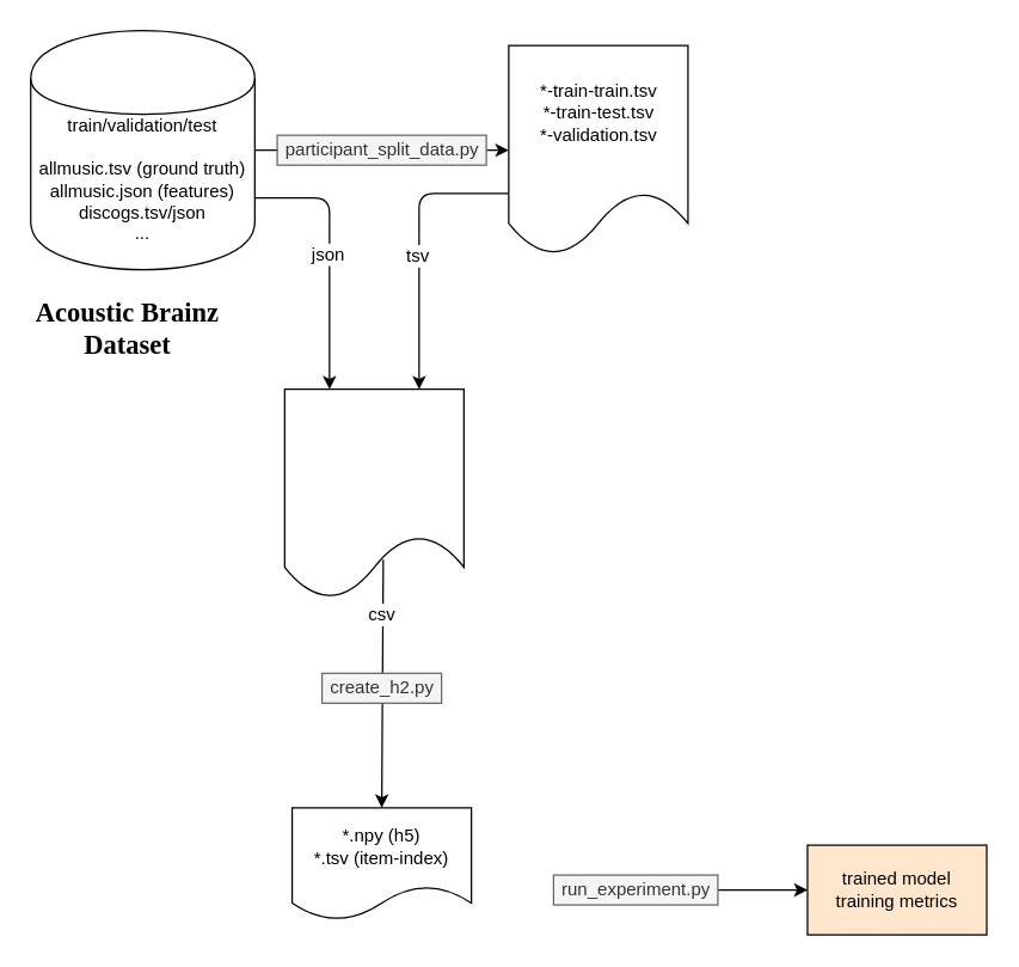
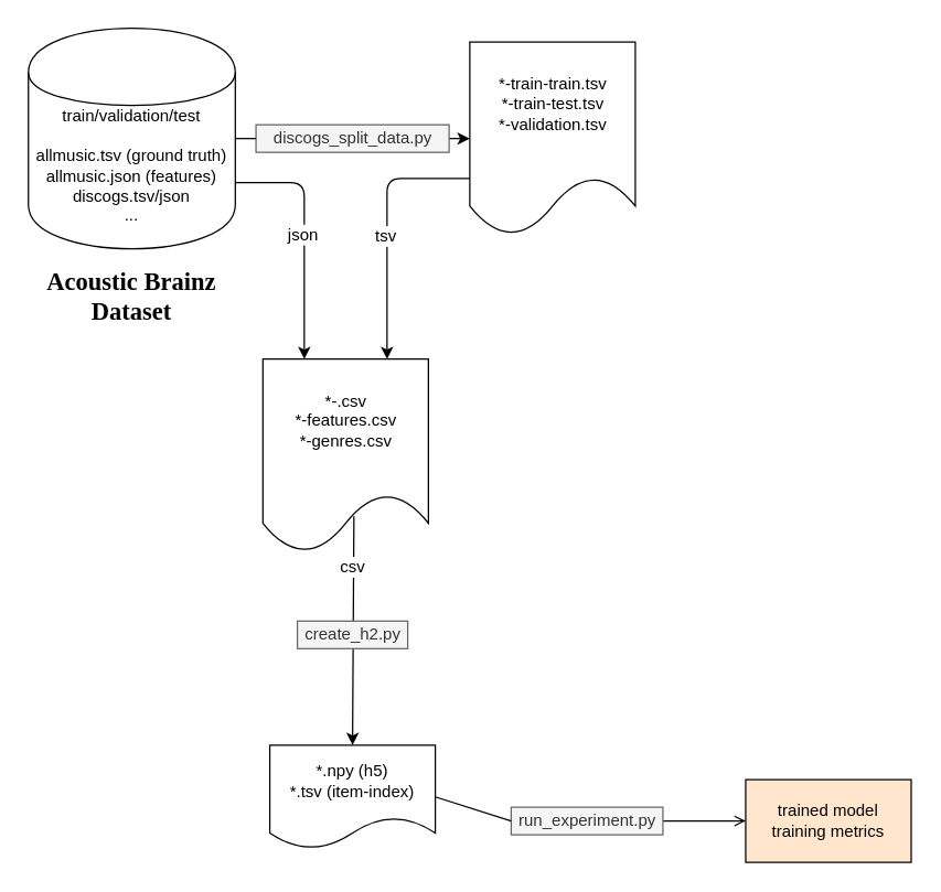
  <mxCell id="0" />
  <mxCell id="1" parent="0" />
  <mxCell id="2" value="train/validation/test&lt;br&gt;&lt;br&gt;allmusic.tsv (ground truth)&lt;br&gt;allmusic.json (features)&lt;br&gt;discogs.tsv/json&lt;br&gt;..." style="shape=cylinder;whiteSpace=wrap;html=1;boundedLbl=1;backgroundOutline=1;" vertex="1" parent="1"><mxGeometry x="20" y="20" width="150" height="160" as="geometry" /></mxCell>
  <mxCell id="3" value="" style="endArrow=classic;html=1;entryX=0;entryY=0.5;entryDx=0;entryDy=0;exitX=1;exitY=0.5;exitDx=0;exitDy=0;" edge="1" parent="1" source="13" target="5"><mxGeometry width="50" height="50" relative="1" as="geometry"><mxPoint x="20" y="250" as="sourcePoint" /><mxPoint x="330" y="100" as="targetPoint" /></mxGeometry></mxCell>
- <mxCell id="4" value="&lt;h2&gt;&lt;font face=&quot;Georgia&quot;&gt;&lt;b&gt;Acoustic&amp;nbsp;Brainz Dataset&lt;/b&gt;&lt;/font&gt;&lt;/h2&gt;" style="text;html=1;strokeColor=none;fillColor=none;align=center;verticalAlign=middle;whiteSpace=wrap;rounded=0;" vertex="1" parent="1"><mxGeometry x="10" y="205" width="150" height="30" as="geometry" /></mxCell>
+ <mxCell id="4" value="&lt;h2&gt;&lt;font face=&quot;Georgia&quot;&gt;&lt;b&gt;Acoustic&amp;nbsp;Brainz Dataset&lt;/b&gt;&lt;/font&gt;&lt;/h2&gt;" style="text;html=1;strokeColor=none;fillColor=none;align=center;verticalAlign=middle;whiteSpace=wrap;rounded=0;" vertex="1" parent="1"><mxGeometry x="20" y="200" width="150" height="30" as="geometry" /></mxCell>
  <mxCell id="5" value="" style="shape=document;whiteSpace=wrap;html=1;boundedLbl=1;" vertex="1" parent="1"><mxGeometry x="340" y="30" width="120" height="140" as="geometry" /></mxCell>
  <mxCell id="6" value="*-train-train.tsv&lt;br&gt;*-train-test.tsv&lt;br&gt;*-validation.tsv" style="text;html=1;align=center;verticalAlign=middle;resizable=0;points=[];autosize=1;" vertex="1" parent="1"><mxGeometry x="355" y="50" width="90" height="50" as="geometry" /></mxCell>
  <mxCell id="7" value="" style="shape=document;whiteSpace=wrap;html=1;boundedLbl=1;" vertex="1" parent="1"><mxGeometry x="190" y="260" width="120" height="140" as="geometry" /></mxCell>
+ <mxCell id="8" value="*-.csv&lt;br&gt;*-features.csv&lt;br&gt;*-genres.csv" style="text;html=1;align=center;verticalAlign=middle;resizable=0;points=[];autosize=1;" vertex="1" parent="1"><mxGeometry x="205" y="280" width="90" height="50" as="geometry" /></mxCell>
  <mxCell id="9" value="" style="endArrow=classic;html=1;entryX=0.25;entryY=0;entryDx=0;entryDy=0;exitX=1;exitY=0.7;exitDx=0;exitDy=0;" edge="1" parent="1" source="2" target="7"><mxGeometry width="50" height="50" relative="1" as="geometry"><mxPoint x="20" y="470" as="sourcePoint" /><mxPoint x="70" y="420" as="targetPoint" /><Array as="points"><mxPoint x="220" y="132" /></Array></mxGeometry></mxCell>
  <mxCell id="10" value="json" style="text;html=1;align=center;verticalAlign=middle;resizable=0;points=[];labelBackgroundColor=#ffffff;" vertex="1" connectable="0" parent="9"><mxGeometry x="-0.022" y="-2" relative="1" as="geometry"><mxPoint as="offset" /></mxGeometry></mxCell>
  <mxCell id="11" value="" style="endArrow=classic;html=1;entryX=0.75;entryY=0;entryDx=0;entryDy=0;exitX=0;exitY=0.707;exitDx=0;exitDy=0;exitPerimeter=0;" edge="1" parent="1" source="5" target="7"><mxGeometry width="50" height="50" relative="1" as="geometry"><mxPoint x="180" y="142" as="sourcePoint" /><mxPoint x="230" y="270" as="targetPoint" /><Array as="points"><mxPoint x="280" y="129" /></Array></mxGeometry></mxCell>
  <mxCell id="12" value="tsv" style="text;html=1;align=center;verticalAlign=middle;resizable=0;points=[];labelBackgroundColor=#ffffff;" vertex="1" connectable="0" parent="11"><mxGeometry x="0.068" y="-2" relative="1" as="geometry"><mxPoint as="offset" /></mxGeometry></mxCell>
- <mxCell id="13" value="participant_split_data.py" style="text;html=1;align=center;verticalAlign=middle;resizable=0;points=[];autosize=1;fillColor=#f5f5f5;strokeColor=#666666;fontColor=#333333;" vertex="1" parent="1"><mxGeometry x="185" y="90" width="140" height="20" as="geometry" /></mxCell>
+ <mxCell id="13" value="discogs_split_data.py" style="text;html=1;align=center;verticalAlign=middle;resizable=0;points=[];autosize=1;fillColor=#f5f5f5;strokeColor=#666666;fontColor=#333333;" vertex="1" parent="1"><mxGeometry x="185" y="90" width="140" height="20" as="geometry" /></mxCell>
  <mxCell id="14" value="" style="endArrow=none;html=1;entryX=0;entryY=0.5;entryDx=0;entryDy=0;exitX=1;exitY=0.5;exitDx=0;exitDy=0;endFill=0;" edge="1" parent="1" source="2" target="13"><mxGeometry width="50" height="50" relative="1" as="geometry"><mxPoint x="170" y="100" as="sourcePoint" /><mxPoint x="340" y="100" as="targetPoint" /></mxGeometry></mxCell>
  <mxCell id="15" value="*.npy (h5)&lt;br&gt;*.tsv (item-index)" style="shape=document;whiteSpace=wrap;html=1;boundedLbl=1;rounded=0;align=center;" vertex="1" parent="1"><mxGeometry x="195" y="540" width="120" height="75" as="geometry" /></mxCell>
  <mxCell id="16" value="" style="endArrow=classic;html=1;entryX=0.5;entryY=0;entryDx=0;entryDy=0;exitX=0.55;exitY=0.814;exitDx=0;exitDy=0;exitPerimeter=0;" edge="1" parent="1" source="7" target="15"><mxGeometry width="50" height="50" relative="1" as="geometry"><mxPoint x="285" y="359" as="sourcePoint" /><mxPoint x="285" y="530" as="targetPoint" /></mxGeometry></mxCell>
  <mxCell id="17" value="csv" style="text;html=1;align=center;verticalAlign=middle;resizable=0;points=[];labelBackgroundColor=#ffffff;" vertex="1" connectable="0" parent="16"><mxGeometry x="-0.554" y="-1" relative="1" as="geometry"><mxPoint as="offset" /></mxGeometry></mxCell>
  <mxCell id="18" value="create_h2.py" style="text;html=1;align=center;verticalAlign=middle;resizable=0;points=[];autosize=1;fillColor=#f5f5f5;strokeColor=#666666;fontColor=#333333;" vertex="1" parent="1"><mxGeometry x="215" y="450" width="80" height="20" as="geometry" /></mxCell>
  <mxCell id="19" value="trained model&lt;br&gt;training metrics" style="rounded=0;whiteSpace=wrap;html=1;align=center;fillColor=#ffe6cc;" vertex="1" parent="1"><mxGeometry x="540" y="565" width="120" height="60" as="geometry" /></mxCell>
- <mxCell id="20" value="" style="endArrow=classic;html=1;exitX=1;exitY=0.5;exitDx=0;exitDy=0;entryX=0;entryY=0.5;entryDx=0;entryDy=0;" edge="1" parent="1" source="21" target="19"><mxGeometry width="50" height="50" relative="1" as="geometry"><mxPoint x="370" y="650" as="sourcePoint" /><mxPoint x="420" y="600" as="targetPoint" /></mxGeometry></mxCell>
+ <mxCell id="20" value="" style="endArrow=open;html=1;exitX=1;exitY=0.5;exitDx=0;exitDy=0;entryX=0;entryY=0.5;entryDx=0;entryDy=0;" edge="1" parent="1" source="21" target="19"><mxGeometry width="50" height="50" relative="1" as="geometry"><mxPoint x="370" y="650" as="sourcePoint" /><mxPoint x="420" y="600" as="targetPoint" /></mxGeometry></mxCell>
  <mxCell id="21" value="run_experiment.py" style="text;html=1;align=center;verticalAlign=middle;resizable=0;points=[];autosize=1;fillColor=#f5f5f5;strokeColor=#666666;fontColor=#333333;" vertex="1" parent="1"><mxGeometry x="370" y="585" width="110" height="20" as="geometry" /></mxCell>
+ <mxCell id="22" value="" style="endArrow=none;html=1;exitX=1;exitY=0.5;exitDx=0;exitDy=0;entryX=0;entryY=0.5;entryDx=0;entryDy=0;endFill=0;" edge="1" parent="1" source="15" target="21"><mxGeometry width="50" height="50" relative="1" as="geometry"><mxPoint x="315" y="595" as="sourcePoint" /><mxPoint x="540" y="595" as="targetPoint" /></mxGeometry></mxCell>
